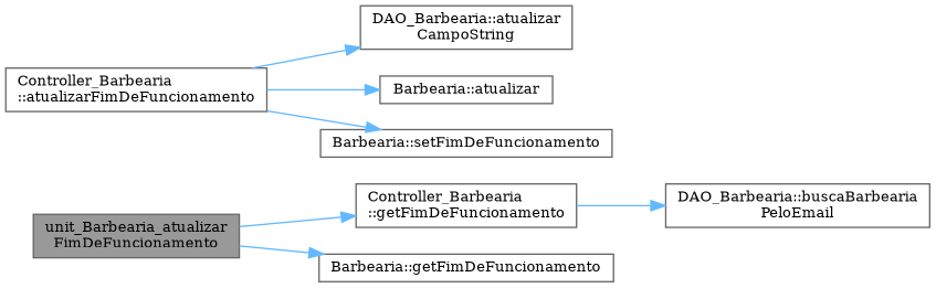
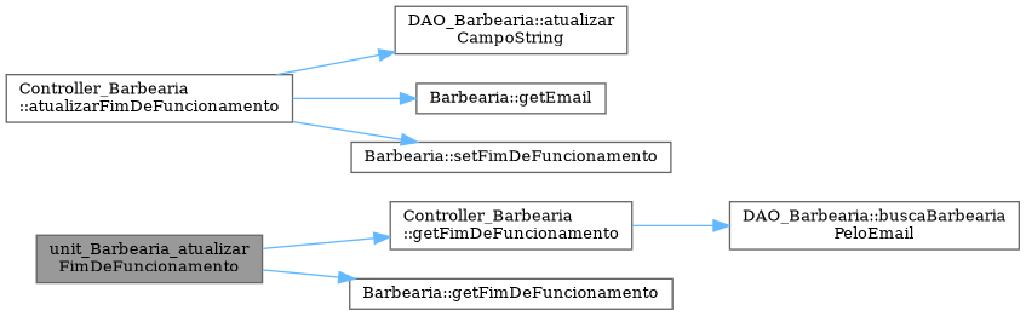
  digraph {
    fontname="DejaVu Serif"
    rankdir=LR
    node [color=grey40 fillcolor=white fontname="DejaVu Serif" fontsize=10 shape=box style=filled]
    edge [color=steelblue1 fontname="DejaVu Serif" fontsize=10 labelfontname=Helvetica labelfontsize=10 style=solid]
    n1 [color=gray40 fillcolor=grey60 fontcolor=black height=0.2 label="unit_Barbearia_atualizar\lFimDeFuncionamento" width=0.4]
    n2 [height=0.2 label="Controller_Barbearia\l::getFimDeFuncionamento" width=0.4]
    n3 [height=0.2 label="Barbearia::getFimDeFuncionamento" width=0.4]
    n4 [height=0.2 label="Controller_Barbearia\l::atualizarFimDeFuncionamento" width=0.4]
    n5 [height=0.2 label="DAO_Barbearia::atualizar\lCampoString" width=0.4]
-   n6 [height=0.2 label="Barbearia::atualizar" width=0.4]
+   n6 [height=0.2 label="Barbearia::getEmail" width=0.4]
    n7 [height=0.2 label="Barbearia::setFimDeFuncionamento" width=0.4]
    n8 [height=0.2 label="DAO_Barbearia::buscaBarbearia\lPeloEmail" width=0.4]
    n1 -> n2
    n1 -> n3
    n2 -> n8
    n4 -> n5
    n4 -> n6
    n4 -> n7
  }
